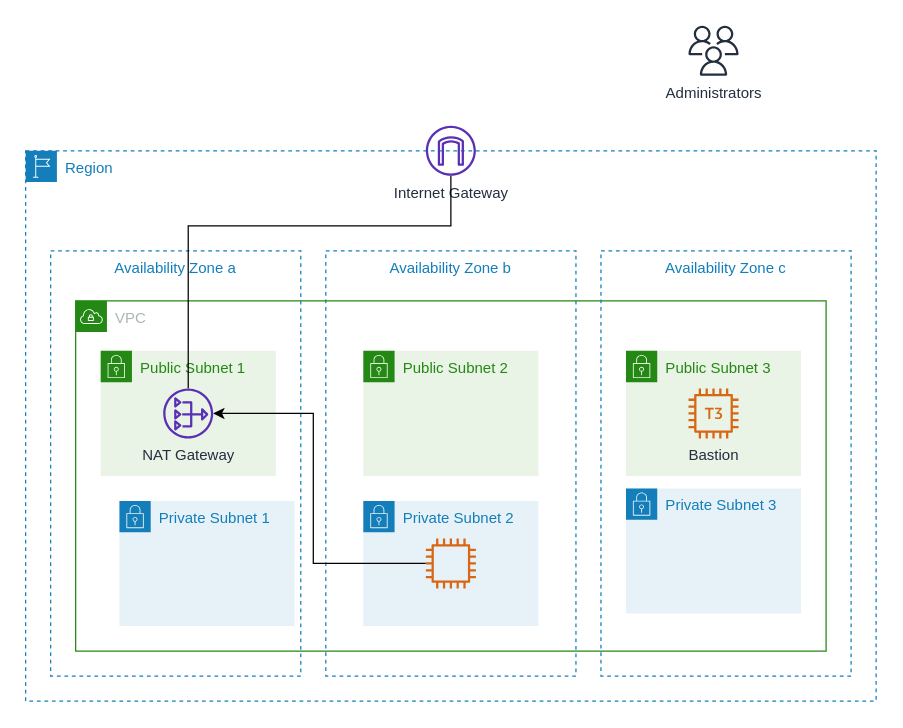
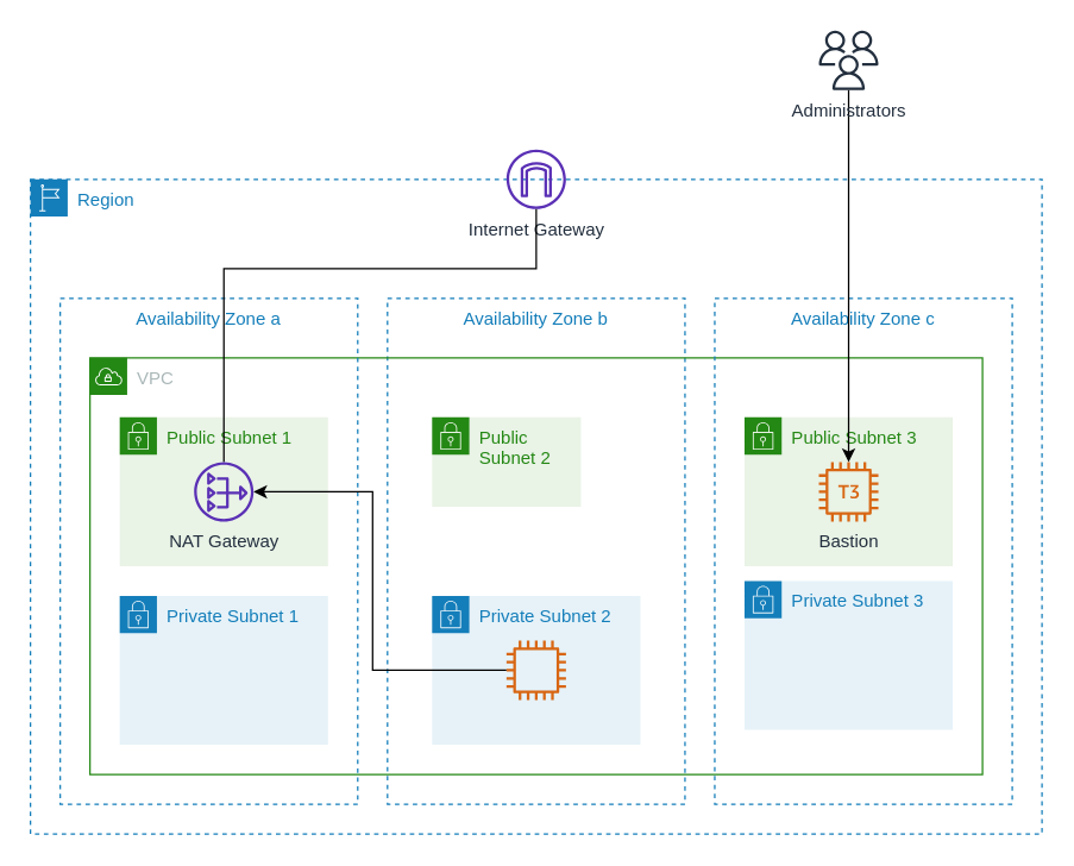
  <mxCell id="0" />
  <mxCell id="1" parent="0" />
  <mxCell id="2" value="Region" style="points=[[0,0],[0.25,0],[0.5,0],[0.75,0],[1,0],[1,0.25],[1,0.5],[1,0.75],[1,1],[0.75,1],[0.5,1],[0.25,1],[0,1],[0,0.75],[0,0.5],[0,0.25]];outlineConnect=0;gradientColor=none;html=1;whiteSpace=wrap;fontSize=12;fontStyle=0;shape=mxgraph.aws4.group;grIcon=mxgraph.aws4.group_region;strokeColor=#147EBA;fillColor=none;verticalAlign=top;align=left;spacingLeft=30;fontColor=#147EBA;dashed=1;" parent="1" vertex="1"><mxGeometry x="20" y="120" width="680" height="440" as="geometry" /></mxCell>
  <mxCell id="3" value="Availability Zone b" style="fillColor=none;strokeColor=#147EBA;dashed=1;verticalAlign=top;fontStyle=0;fontColor=#147EBA;" parent="1" vertex="1"><mxGeometry x="260" y="200" width="200" height="340" as="geometry" /></mxCell>
  <mxCell id="4" value="VPC" style="points=[[0,0],[0.25,0],[0.5,0],[0.75,0],[1,0],[1,0.25],[1,0.5],[1,0.75],[1,1],[0.75,1],[0.5,1],[0.25,1],[0,1],[0,0.75],[0,0.5],[0,0.25]];outlineConnect=0;gradientColor=none;html=1;whiteSpace=wrap;fontSize=12;fontStyle=0;shape=mxgraph.aws4.group;grIcon=mxgraph.aws4.group_vpc;strokeColor=#248814;fillColor=none;verticalAlign=top;align=left;spacingLeft=30;fontColor=#AAB7B8;dashed=0;" parent="1" vertex="1"><mxGeometry x="60" y="240" width="600" height="280" as="geometry" /></mxCell>
- <mxCell id="5" value="Public Subnet 2" style="points=[[0,0],[0.25,0],[0.5,0],[0.75,0],[1,0],[1,0.25],[1,0.5],[1,0.75],[1,1],[0.75,1],[0.5,1],[0.25,1],[0,1],[0,0.75],[0,0.5],[0,0.25]];outlineConnect=0;gradientColor=none;html=1;whiteSpace=wrap;fontSize=12;fontStyle=0;shape=mxgraph.aws4.group;grIcon=mxgraph.aws4.group_security_group;grStroke=0;strokeColor=#248814;fillColor=#E9F3E6;verticalAlign=top;align=left;spacingLeft=30;fontColor=#248814;dashed=0;" parent="1" vertex="1"><mxGeometry x="290" y="280" width="140" height="100" as="geometry" /></mxCell>
+ <mxCell id="5" value="Public Subnet 2" style="points=[[0,0],[0.25,0],[0.5,0],[0.75,0],[1,0],[1,0.25],[1,0.5],[1,0.75],[1,1],[0.75,1],[0.5,1],[0.25,1],[0,1],[0,0.75],[0,0.5],[0,0.25]];outlineConnect=0;gradientColor=none;html=1;whiteSpace=wrap;fontSize=12;fontStyle=0;shape=mxgraph.aws4.group;grIcon=mxgraph.aws4.group_security_group;grStroke=0;strokeColor=#248814;fillColor=#E9F3E6;verticalAlign=top;align=left;spacingLeft=30;fontColor=#248814;dashed=0;" parent="1" vertex="1"><mxGeometry x="290" y="280" width="100" height="60" as="geometry" /></mxCell>
  <mxCell id="6" value="Availability Zone c" style="fillColor=none;strokeColor=#147EBA;dashed=1;verticalAlign=top;fontStyle=0;fontColor=#147EBA;" parent="1" vertex="1"><mxGeometry x="480" y="200" width="200" height="340" as="geometry" /></mxCell>
  <mxCell id="7" value="Availability Zone a" style="fillColor=none;strokeColor=#147EBA;dashed=1;verticalAlign=top;fontStyle=0;fontColor=#147EBA;" parent="1" vertex="1"><mxGeometry x="40" y="200" width="200" height="340" as="geometry" /></mxCell>
  <mxCell id="8" value="Internet Gateway" style="outlineConnect=0;fontColor=#232F3E;gradientColor=none;fillColor=#5A30B5;strokeColor=none;dashed=0;verticalLabelPosition=bottom;verticalAlign=top;align=center;html=1;fontSize=12;fontStyle=0;aspect=fixed;pointerEvents=1;shape=mxgraph.aws4.internet_gateway;" parent="1" vertex="1"><mxGeometry x="340" y="100" width="40" height="40" as="geometry" /></mxCell>
  <mxCell id="9" value="Public Subnet 1" style="points=[[0,0],[0.25,0],[0.5,0],[0.75,0],[1,0],[1,0.25],[1,0.5],[1,0.75],[1,1],[0.75,1],[0.5,1],[0.25,1],[0,1],[0,0.75],[0,0.5],[0,0.25]];outlineConnect=0;gradientColor=none;html=1;whiteSpace=wrap;fontSize=12;fontStyle=0;shape=mxgraph.aws4.group;grIcon=mxgraph.aws4.group_security_group;grStroke=0;strokeColor=#248814;fillColor=#E9F3E6;verticalAlign=top;align=left;spacingLeft=30;fontColor=#248814;dashed=0;" parent="1" vertex="1"><mxGeometry x="80" y="280" width="140" height="100" as="geometry" /></mxCell>
  <mxCell id="10" value="Public Subnet 3" style="points=[[0,0],[0.25,0],[0.5,0],[0.75,0],[1,0],[1,0.25],[1,0.5],[1,0.75],[1,1],[0.75,1],[0.5,1],[0.25,1],[0,1],[0,0.75],[0,0.5],[0,0.25]];outlineConnect=0;gradientColor=none;html=1;whiteSpace=wrap;fontSize=12;fontStyle=0;shape=mxgraph.aws4.group;grIcon=mxgraph.aws4.group_security_group;grStroke=0;strokeColor=#248814;fillColor=#E9F3E6;verticalAlign=top;align=left;spacingLeft=30;fontColor=#248814;dashed=0;" parent="1" vertex="1"><mxGeometry x="500" y="280" width="140" height="100" as="geometry" /></mxCell>
- <mxCell id="11" value="Private Subnet 1" style="points=[[0,0],[0.25,0],[0.5,0],[0.75,0],[1,0],[1,0.25],[1,0.5],[1,0.75],[1,1],[0.75,1],[0.5,1],[0.25,1],[0,1],[0,0.75],[0,0.5],[0,0.25]];outlineConnect=0;gradientColor=none;html=1;whiteSpace=wrap;fontSize=12;fontStyle=0;shape=mxgraph.aws4.group;grIcon=mxgraph.aws4.group_security_group;grStroke=0;strokeColor=#147EBA;fillColor=#E6F2F8;verticalAlign=top;align=left;spacingLeft=30;fontColor=#147EBA;dashed=0;" parent="1" vertex="1"><mxGeometry x="95" y="400" width="140" height="100" as="geometry" /></mxCell>
+ <mxCell id="11" value="Private Subnet 1" style="points=[[0,0],[0.25,0],[0.5,0],[0.75,0],[1,0],[1,0.25],[1,0.5],[1,0.75],[1,1],[0.75,1],[0.5,1],[0.25,1],[0,1],[0,0.75],[0,0.5],[0,0.25]];outlineConnect=0;gradientColor=none;html=1;whiteSpace=wrap;fontSize=12;fontStyle=0;shape=mxgraph.aws4.group;grIcon=mxgraph.aws4.group_security_group;grStroke=0;strokeColor=#147EBA;fillColor=#E6F2F8;verticalAlign=top;align=left;spacingLeft=30;fontColor=#147EBA;dashed=0;" parent="1" vertex="1"><mxGeometry x="80" y="400" width="140" height="100" as="geometry" /></mxCell>
  <mxCell id="12" value="Private Subnet 2" style="points=[[0,0],[0.25,0],[0.5,0],[0.75,0],[1,0],[1,0.25],[1,0.5],[1,0.75],[1,1],[0.75,1],[0.5,1],[0.25,1],[0,1],[0,0.75],[0,0.5],[0,0.25]];outlineConnect=0;gradientColor=none;html=1;whiteSpace=wrap;fontSize=12;fontStyle=0;shape=mxgraph.aws4.group;grIcon=mxgraph.aws4.group_security_group;grStroke=0;strokeColor=#147EBA;fillColor=#E6F2F8;verticalAlign=top;align=left;spacingLeft=30;fontColor=#147EBA;dashed=0;" parent="1" vertex="1"><mxGeometry x="290" y="400" width="140" height="100" as="geometry" /></mxCell>
  <mxCell id="13" value="Private Subnet 3" style="points=[[0,0],[0.25,0],[0.5,0],[0.75,0],[1,0],[1,0.25],[1,0.5],[1,0.75],[1,1],[0.75,1],[0.5,1],[0.25,1],[0,1],[0,0.75],[0,0.5],[0,0.25]];outlineConnect=0;gradientColor=none;html=1;whiteSpace=wrap;fontSize=12;fontStyle=0;shape=mxgraph.aws4.group;grIcon=mxgraph.aws4.group_security_group;grStroke=0;strokeColor=#147EBA;fillColor=#E6F2F8;verticalAlign=top;align=left;spacingLeft=30;fontColor=#147EBA;dashed=0;" parent="1" vertex="1"><mxGeometry x="500" y="390" width="140" height="100" as="geometry" /></mxCell>
  <mxCell id="14" style="edgeStyle=orthogonalEdgeStyle;rounded=0;orthogonalLoop=1;jettySize=auto;html=1;endArrow=none;" parent="1" source="15" target="8" edge="1"><mxGeometry relative="1" as="geometry"><Array as="points"><mxPoint x="150" y="180" /><mxPoint x="360" y="180" /></Array></mxGeometry></mxCell>
  <mxCell id="15" value="NAT Gateway" style="outlineConnect=0;fontColor=#232F3E;gradientColor=none;fillColor=#5A30B5;strokeColor=none;dashed=0;verticalLabelPosition=bottom;verticalAlign=top;align=center;html=1;fontSize=12;fontStyle=0;aspect=fixed;pointerEvents=1;shape=mxgraph.aws4.nat_gateway;" parent="1" vertex="1"><mxGeometry x="130" y="310" width="40" height="40" as="geometry" /></mxCell>
  <mxCell id="16" value="Bastion" style="outlineConnect=0;fontColor=#232F3E;gradientColor=none;fillColor=#D86613;strokeColor=none;dashed=0;verticalLabelPosition=bottom;verticalAlign=top;align=center;html=1;fontSize=12;fontStyle=0;aspect=fixed;pointerEvents=1;shape=mxgraph.aws4.t3_instance;" parent="1" vertex="1"><mxGeometry x="550" y="310" width="40" height="40" as="geometry" /></mxCell>
+ <mxCell id="17" style="edgeStyle=orthogonalEdgeStyle;rounded=0;orthogonalLoop=1;jettySize=auto;html=1;" parent="1" source="18" target="16" edge="1"><mxGeometry relative="1" as="geometry"><Array as="points"><mxPoint x="570" y="150" /><mxPoint x="570" y="150" /></Array></mxGeometry></mxCell>
  <mxCell id="18" value="Administrators" style="outlineConnect=0;fontColor=#232F3E;gradientColor=none;fillColor=#232F3E;strokeColor=none;dashed=0;verticalLabelPosition=bottom;verticalAlign=top;align=center;html=1;fontSize=12;fontStyle=0;aspect=fixed;pointerEvents=1;shape=mxgraph.aws4.users;" parent="1" vertex="1"><mxGeometry x="550" y="20" width="40" height="40" as="geometry" /></mxCell>
  <mxCell id="19" style="edgeStyle=orthogonalEdgeStyle;rounded=0;orthogonalLoop=1;jettySize=auto;html=1;" parent="1" source="20" target="15" edge="1"><mxGeometry relative="1" as="geometry"><Array as="points"><mxPoint x="250" y="450" /><mxPoint x="250" y="330" /></Array></mxGeometry></mxCell>
  <mxCell id="20" value="" style="outlineConnect=0;fontColor=#232F3E;gradientColor=none;fillColor=#D86613;strokeColor=none;dashed=0;verticalLabelPosition=bottom;verticalAlign=top;align=center;html=1;fontSize=12;fontStyle=0;aspect=fixed;pointerEvents=1;shape=mxgraph.aws4.instance2;" parent="1" vertex="1"><mxGeometry x="340" y="430" width="40" height="40" as="geometry" /></mxCell>
